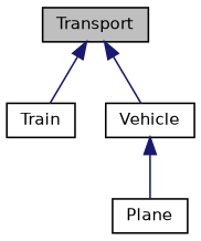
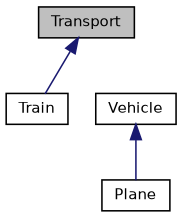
  digraph {
    node [color=black fillcolor=white fontname=Helvetica fontsize=10 shape=record style=filled]
    edge [color=midnightblue dir=back fontname=Helvetica fontsize=10 labelfontname=Helvetica labelfontsize=10 style=solid]
    n1 [fillcolor=grey75 fontcolor=black height=0.2 label=Transport width=0.4]
    n2 [height=0.2 label=Train width=0.4]
    n3 [height=0.2 label=Vehicle width=0.4]
    n4 [height=0.2 label=Plane width=0.4]
    n1 -> n2
-   n1 -> n3
    n3 -> n4
  }
